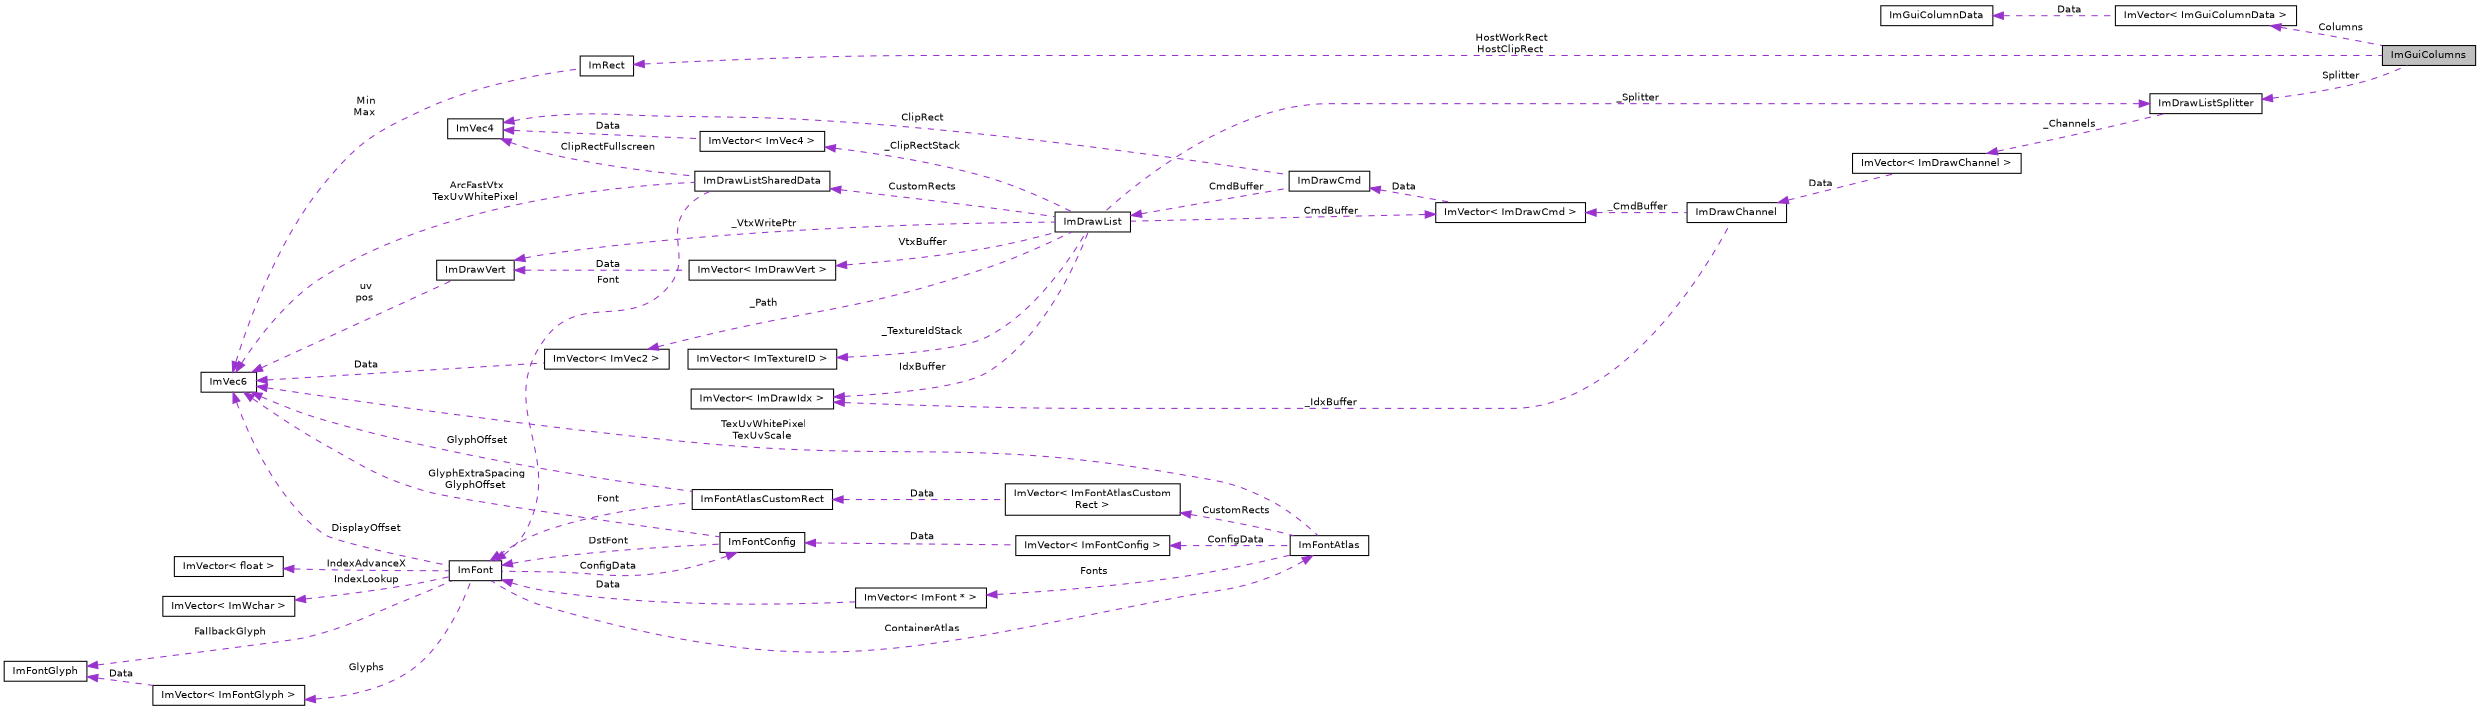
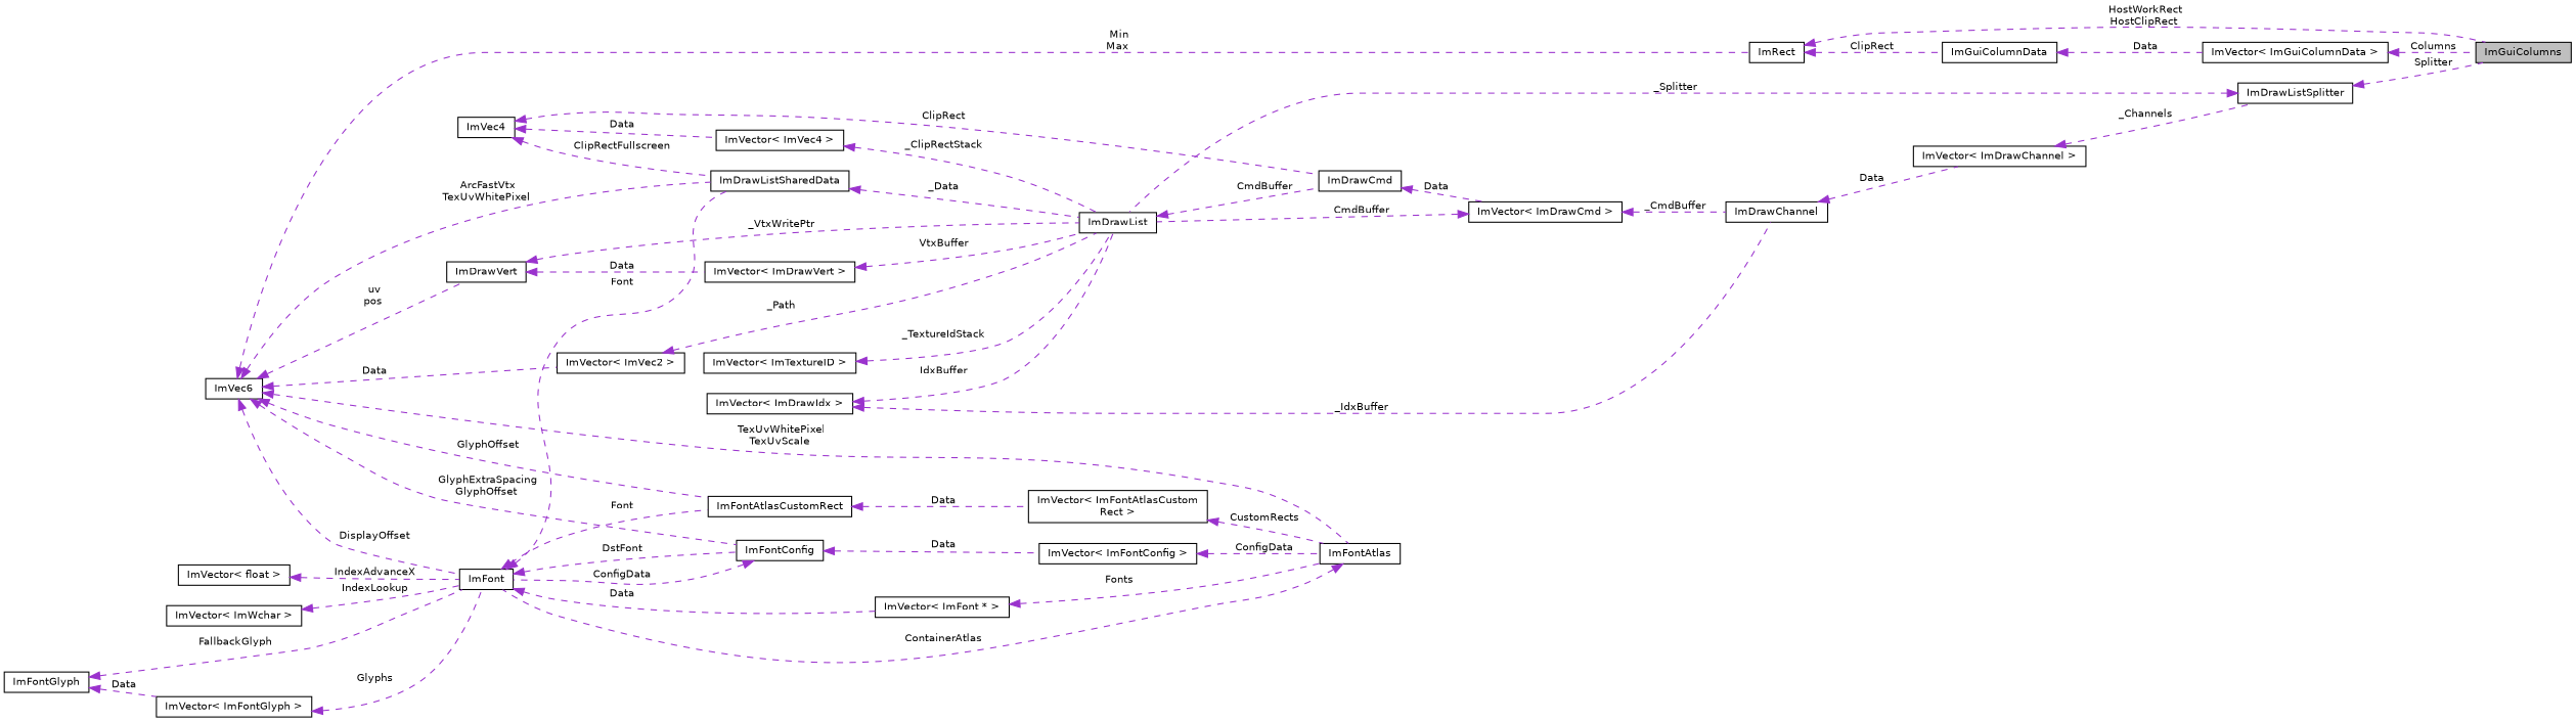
  digraph {
    rankdir=LR
    node [color=black fillcolor=white fontname=Helvetica fontsize=10 shape=record style=filled]
    edge [color=darkorchid3 dir=back fontname=Helvetica fontsize=10 labelfontname=Helvetica labelfontsize=10 style=dashed]
    n1 [fillcolor=grey75 fontcolor=black height=0.2 label=ImGuiColumns width=0.4]
    n2 [height=0.2 label="ImVector\< ImGuiColumnData \>" width=0.4]
    n3 [height=0.2 label=ImGuiColumnData width=0.4]
    n4 [height=0.2 label=ImRect width=0.4]
    n5 [height=0.2 label=ImVec6 width=0.4]
    n6 [height=0.2 label=ImDrawVert width=0.4]
    n7 [height=0.2 label="ImVector\< ImVec2 \>" width=0.4]
    n8 [height=0.2 label=ImDrawListSharedData width=0.4]
    n9 [height=0.2 label=ImFont width=0.4]
    n10 [height=0.2 label=ImFontConfig width=0.4]
    n11 [height=0.2 label=ImFontAtlas width=0.4]
    n12 [height=0.2 label=ImFontAtlasCustomRect width=0.4]
    n13 [height=0.2 label=ImDrawList width=0.4]
    n14 [height=0.2 label="ImVector\< ImDrawVert \>" width=0.4]
    n15 [height=0.2 label="ImVector\< ImFont * \>" width=0.4]
    n16 [height=0.2 label="ImVector\< ImFontConfig \>" width=0.4]
    n17 [height=0.2 label="ImVector\< ImFontAtlasCustom\lRect \>" width=0.4]
    n18 [height=0.2 label=ImDrawListSplitter width=0.4]
    n19 [height=0.2 label=ImDrawCmd width=0.4]
    n20 [height=0.2 label="ImVector\< ImDrawChannel \>" width=0.4]
    n21 [height=0.2 label=ImDrawChannel width=0.4]
    n22 [height=0.2 label="ImVector\< ImDrawCmd \>" width=0.4]
    n23 [height=0.2 label=ImVec4 width=0.4]
    n24 [height=0.2 label="ImVector\< ImVec4 \>" width=0.4]
    n25 [height=0.2 label="ImVector\< ImFontGlyph \>" width=0.4]
    n26 [height=0.2 label=ImFontGlyph width=0.4]
    n27 [height=0.2 label="ImVector\< float \>" width=0.4]
    n28 [height=0.2 label="ImVector\< ImWchar \>" width=0.4]
    n29 [height=0.2 label="ImVector\< ImDrawIdx \>" width=0.4]
    n30 [height=0.2 label="ImVector\< ImTextureID \>" width=0.4]
    n2 -> n1 [label=" Columns"]
    n3 -> n2 [label=" Data"]
    n4 -> n1 [label=" HostWorkRect\nHostClipRect"]
+   n4 -> n3 [label=" ClipRect"]
    n5 -> n4 [label=" Min\nMax"]
    n5 -> n6 [label=" uv\npos"]
    n5 -> n7 [label=" Data"]
    n5 -> n8 [label=" ArcFastVtx\nTexUvWhitePixel"]
    n5 -> n9 [label=" DisplayOffset"]
    n5 -> n10 [label=" GlyphExtraSpacing\nGlyphOffset"]
    n5 -> n11 [label=" TexUvWhitePixel\nTexUvScale"]
    n5 -> n12 [label=" GlyphOffset"]
    n6 -> n13 [label=" _VtxWritePtr"]
    n6 -> n14 [label=" Data"]
    n7 -> n13 [label=" _Path"]
-   n8 -> n13 [label=" CustomRects"]
+   n8 -> n13 [label=" _Data"]
    n9 -> n8 [label=" Font"]
    n9 -> n10 [label=" DstFont"]
    n9 -> n12 [label=" Font"]
    n9 -> n15 [label=" Data"]
    n10 -> n9 [label=" ConfigData"]
    n10 -> n16 [label=" Data"]
    n11 -> n9 [label=" ContainerAtlas"]
    n12 -> n17 [label=" Data"]
    n13 -> n19 [label=" CmdBuffer"]
    n14 -> n13 [label=" VtxBuffer"]
    n15 -> n11 [label=" Fonts"]
    n16 -> n11 [label=" ConfigData"]
    n17 -> n11 [label=" CustomRects"]
    n18 -> n1 [label=" Splitter"]
    n18 -> n13 [label=" _Splitter"]
    n19 -> n22 [label=" Data"]
    n20 -> n18 [label=" _Channels"]
    n21 -> n20 [label=" Data"]
    n22 -> n13 [label=" CmdBuffer"]
    n22 -> n21 [label=" _CmdBuffer"]
    n23 -> n8 [label=" ClipRectFullscreen"]
    n23 -> n19 [label=" ClipRect"]
    n23 -> n24 [label=" Data"]
    n24 -> n13 [label=" _ClipRectStack"]
    n25 -> n9 [label=" Glyphs"]
    n26 -> n9 [label=" FallbackGlyph"]
    n26 -> n25 [label=" Data"]
    n27 -> n9 [label=" IndexAdvanceX"]
    n28 -> n9 [label=" IndexLookup"]
    n29 -> n13 [label=" IdxBuffer"]
    n29 -> n21 [label=" _IdxBuffer"]
    n30 -> n13 [label=" _TextureIdStack"]
  }
